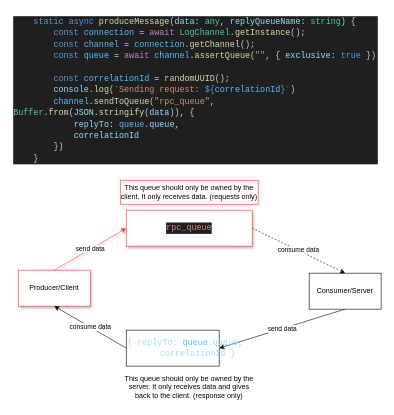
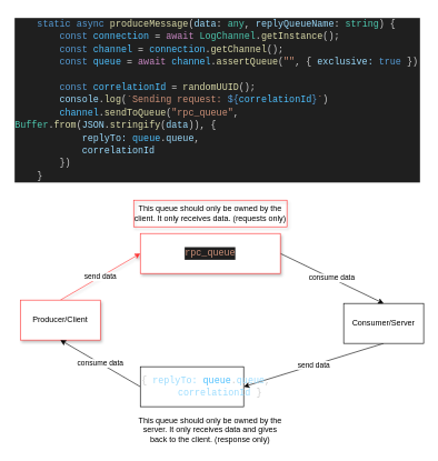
  <mxCell id="0" />
  <mxCell id="1" parent="0" />
  <mxCell id="2" value="send data" style="edgeStyle=none;html=1;exitX=0.5;exitY=0;exitDx=0;exitDy=0;entryX=0;entryY=0.5;entryDx=0;entryDy=0;strokeColor=#FF3333;shadow=1;" parent="1" source="3" target="7" edge="1"><mxGeometry relative="1" as="geometry" /></mxCell>
  <mxCell id="3" value="Producer/Client" style="rounded=0;whiteSpace=wrap;html=1;strokeColor=#FF3333;shadow=1;" parent="1" vertex="1"><mxGeometry x="30" y="450" width="120" height="60" as="geometry" /></mxCell>
  <mxCell id="4" value="send data" style="edgeStyle=none;html=1;exitX=0.5;exitY=1;exitDx=0;exitDy=0;entryX=1;entryY=0.5;entryDx=0;entryDy=0;" parent="1" source="5" target="9" edge="1"><mxGeometry relative="1" as="geometry" /></mxCell>
  <mxCell id="5" value="Consumer/Server" style="rounded=0;whiteSpace=wrap;html=1;" parent="1" vertex="1"><mxGeometry x="515" y="455" width="120" height="60" as="geometry" /></mxCell>
- <mxCell id="6" value="consume data" style="edgeStyle=none;html=1;exitX=1;exitY=0.5;exitDx=0;exitDy=0;entryX=0.5;entryY=0;entryDx=0;entryDy=0;dashed=1;" parent="1" source="7" target="5" edge="1"><mxGeometry relative="1" as="geometry" /></mxCell>
+ <mxCell id="6" value="consume data" style="edgeStyle=none;html=1;exitX=1;exitY=0.5;exitDx=0;exitDy=0;entryX=0.5;entryY=0;entryDx=0;entryDy=0;" parent="1" source="7" target="5" edge="1"><mxGeometry relative="1" as="geometry" /></mxCell>
  <mxCell id="7" value="&lt;div style=&quot;color: rgb(204, 204, 204); background-color: rgb(31, 31, 31); font-family: Consolas, &amp;quot;Courier New&amp;quot;, monospace; font-size: 14px; line-height: 19px;&quot;&gt;&lt;span style=&quot;color: rgb(206, 145, 120); text-align: left;&quot;&gt;rpc_queue&lt;/span&gt;&lt;br&gt;&lt;/div&gt;" style="rounded=0;whiteSpace=wrap;html=1;strokeColor=#FF3333;shadow=1;" parent="1" vertex="1"><mxGeometry x="210" y="350" width="210" height="60" as="geometry" /></mxCell>
  <mxCell id="8" value="consume data" style="edgeStyle=none;html=1;exitX=0;exitY=0.5;exitDx=0;exitDy=0;entryX=0.5;entryY=1;entryDx=0;entryDy=0;" parent="1" source="9" target="3" edge="1"><mxGeometry relative="1" as="geometry" /></mxCell>
  <mxCell id="9" value="&lt;div style=&quot;text-align: center; color: rgb(204, 204, 204); font-family: Consolas, &amp;quot;Courier New&amp;quot;, monospace; font-size: 14px;&quot;&gt;{&amp;nbsp;&lt;span style=&quot;background-color: initial; color: rgb(156, 220, 254);&quot;&gt;replyTo&lt;/span&gt;&lt;span style=&quot;background-color: initial; color: rgb(156, 220, 254);&quot;&gt;:&lt;/span&gt;&lt;span style=&quot;background-color: initial;&quot;&gt;&amp;nbsp;&lt;/span&gt;&lt;span style=&quot;background-color: initial; color: rgb(79, 193, 255);&quot;&gt;queue&lt;/span&gt;&lt;span style=&quot;background-color: initial;&quot;&gt;.&lt;/span&gt;&lt;span style=&quot;background-color: initial; color: rgb(156, 220, 254);&quot;&gt;queue&lt;/span&gt;&lt;span style=&quot;background-color: initial;&quot;&gt;,&lt;/span&gt;&lt;span style=&quot;background-color: initial;&quot;&gt;&amp;nbsp; &amp;nbsp; &amp;nbsp;&lt;/span&gt;&lt;span style=&quot;background-color: initial;&quot;&gt;&amp;nbsp;&lt;/span&gt;&lt;span style=&quot;background-color: initial; color: rgb(156, 220, 254);&quot;&gt;correlationId&amp;nbsp;&lt;/span&gt;&lt;span style=&quot;background-color: initial;&quot;&gt;}&lt;/span&gt;&lt;/div&gt;" style="rounded=0;whiteSpace=wrap;html=1;align=left;" parent="1" vertex="1"><mxGeometry x="210" y="550" width="155" height="60" as="geometry" /></mxCell>
  <mxCell id="10" value="This queue should only be owned by the client. It only receives data. (requests only)" style="text;html=1;strokeColor=#FF3333;fillColor=none;align=center;verticalAlign=middle;whiteSpace=wrap;rounded=0;shadow=1;" parent="1" vertex="1"><mxGeometry x="200" y="300" width="230" height="40" as="geometry" /></mxCell>
  <mxCell id="11" value="This queue should only be owned by the server. It only receives data and gives back to the client. (response only)" style="text;html=1;strokeColor=none;fillColor=none;align=center;verticalAlign=middle;whiteSpace=wrap;rounded=0;" parent="1" vertex="1"><mxGeometry x="205" y="620" width="220" height="50" as="geometry" /></mxCell>
  <mxCell id="12" value="&lt;div style=&quot;color: rgb(204, 204, 204); background-color: rgb(31, 31, 31); font-family: Consolas, &amp;quot;Courier New&amp;quot;, monospace; font-size: 14px; line-height: 19px;&quot;&gt;&lt;div&gt;&amp;nbsp; &amp;nbsp; &lt;span style=&quot;color: #569cd6;&quot;&gt;static&lt;/span&gt; &lt;span style=&quot;color: #569cd6;&quot;&gt;async&lt;/span&gt; &lt;span style=&quot;color: #dcdcaa;&quot;&gt;produceMessage&lt;/span&gt;(&lt;span style=&quot;color: #9cdcfe;&quot;&gt;data&lt;/span&gt;&lt;span style=&quot;color: #d4d4d4;&quot;&gt;:&lt;/span&gt; &lt;span style=&quot;color: #4ec9b0;&quot;&gt;any&lt;/span&gt;, &lt;span style=&quot;color: #9cdcfe;&quot;&gt;replyQueueName&lt;/span&gt;&lt;span style=&quot;color: #d4d4d4;&quot;&gt;:&lt;/span&gt; &lt;span style=&quot;color: #4ec9b0;&quot;&gt;string&lt;/span&gt;) {&lt;/div&gt;&lt;div&gt;&amp;nbsp; &amp;nbsp; &amp;nbsp; &amp;nbsp; &lt;span style=&quot;color: #569cd6;&quot;&gt;const&lt;/span&gt; &lt;span style=&quot;color: #4fc1ff;&quot;&gt;connection&lt;/span&gt; &lt;span style=&quot;color: #d4d4d4;&quot;&gt;=&lt;/span&gt; &lt;span style=&quot;color: #c586c0;&quot;&gt;await&lt;/span&gt; &lt;span style=&quot;color: #4ec9b0;&quot;&gt;LogChannel&lt;/span&gt;.&lt;span style=&quot;color: #dcdcaa;&quot;&gt;getInstance&lt;/span&gt;();&lt;/div&gt;&lt;div&gt;&amp;nbsp; &amp;nbsp; &amp;nbsp; &amp;nbsp; &lt;span style=&quot;color: #569cd6;&quot;&gt;const&lt;/span&gt; &lt;span style=&quot;color: #4fc1ff;&quot;&gt;channel&lt;/span&gt; &lt;span style=&quot;color: #d4d4d4;&quot;&gt;=&lt;/span&gt; &lt;span style=&quot;color: #4fc1ff;&quot;&gt;connection&lt;/span&gt;.&lt;span style=&quot;color: #dcdcaa;&quot;&gt;getChannel&lt;/span&gt;();&lt;/div&gt;&lt;div&gt;&amp;nbsp; &amp;nbsp; &amp;nbsp; &amp;nbsp; &lt;span style=&quot;color: #569cd6;&quot;&gt;const&lt;/span&gt; &lt;span style=&quot;color: #4fc1ff;&quot;&gt;queue&lt;/span&gt; &lt;span style=&quot;color: #d4d4d4;&quot;&gt;=&lt;/span&gt; &lt;span style=&quot;color: #c586c0;&quot;&gt;await&lt;/span&gt; &lt;span style=&quot;color: #4fc1ff;&quot;&gt;channel&lt;/span&gt;.&lt;span style=&quot;color: #dcdcaa;&quot;&gt;assertQueue&lt;/span&gt;(&lt;span style=&quot;color: #ce9178;&quot;&gt;&quot;&quot;&lt;/span&gt;, { &lt;span style=&quot;color: #9cdcfe;&quot;&gt;exclusive&lt;/span&gt;&lt;span style=&quot;color: #9cdcfe;&quot;&gt;:&lt;/span&gt; &lt;span style=&quot;color: #569cd6;&quot;&gt;true&lt;/span&gt; })&lt;/div&gt;&lt;br&gt;&lt;div&gt;&amp;nbsp; &amp;nbsp; &amp;nbsp; &amp;nbsp; &lt;span style=&quot;color: #569cd6;&quot;&gt;const&lt;/span&gt; &lt;span style=&quot;color: #4fc1ff;&quot;&gt;correlationId&lt;/span&gt; &lt;span style=&quot;color: #d4d4d4;&quot;&gt;=&lt;/span&gt; &lt;span style=&quot;color: #dcdcaa;&quot;&gt;randomUUID&lt;/span&gt;();&lt;/div&gt;&lt;div&gt;&amp;nbsp; &amp;nbsp; &amp;nbsp; &amp;nbsp; &lt;span style=&quot;color: #9cdcfe;&quot;&gt;console&lt;/span&gt;.&lt;span style=&quot;color: #dcdcaa;&quot;&gt;log&lt;/span&gt;(&lt;span style=&quot;color: #ce9178;&quot;&gt;`Sending request: &lt;/span&gt;&lt;span style=&quot;color: #569cd6;&quot;&gt;${&lt;/span&gt;&lt;span style=&quot;color: #4fc1ff;&quot;&gt;correlationId&lt;/span&gt;&lt;span style=&quot;color: #569cd6;&quot;&gt;}&lt;/span&gt;&lt;span style=&quot;color: #ce9178;&quot;&gt;`&lt;/span&gt;)&lt;/div&gt;&lt;div&gt;&amp;nbsp; &amp;nbsp; &amp;nbsp; &amp;nbsp; &lt;span style=&quot;color: #4fc1ff;&quot;&gt;channel&lt;/span&gt;.&lt;span style=&quot;color: #dcdcaa;&quot;&gt;sendToQueue&lt;/span&gt;(&lt;span style=&quot;color: #ce9178;&quot;&gt;&quot;rpc_queue&quot;&lt;/span&gt;, &lt;span style=&quot;color: #4ec9b0;&quot;&gt;Buffer&lt;/span&gt;.&lt;span style=&quot;color: #dcdcaa;&quot;&gt;from&lt;/span&gt;(&lt;span style=&quot;color: #9cdcfe;&quot;&gt;JSON&lt;/span&gt;.&lt;span style=&quot;color: #dcdcaa;&quot;&gt;stringify&lt;/span&gt;(&lt;span style=&quot;color: #9cdcfe;&quot;&gt;data&lt;/span&gt;)), {&lt;/div&gt;&lt;div&gt;&amp;nbsp; &amp;nbsp; &amp;nbsp; &amp;nbsp; &amp;nbsp; &amp;nbsp; &lt;span style=&quot;color: #9cdcfe;&quot;&gt;replyTo&lt;/span&gt;&lt;span style=&quot;color: #9cdcfe;&quot;&gt;:&lt;/span&gt; &lt;span style=&quot;color: #4fc1ff;&quot;&gt;queue&lt;/span&gt;.&lt;span style=&quot;color: #9cdcfe;&quot;&gt;queue&lt;/span&gt;,&lt;/div&gt;&lt;div&gt;&amp;nbsp; &amp;nbsp; &amp;nbsp; &amp;nbsp; &amp;nbsp; &amp;nbsp; &lt;span style=&quot;color: #9cdcfe;&quot;&gt;correlationId&lt;/span&gt;&lt;/div&gt;&lt;div&gt;&amp;nbsp; &amp;nbsp; &amp;nbsp; &amp;nbsp; })&lt;/div&gt;&lt;div&gt;&amp;nbsp; &amp;nbsp; }&lt;/div&gt;&lt;/div&gt;" style="text;html=1;strokeColor=none;fillColor=none;align=left;verticalAlign=middle;whiteSpace=wrap;rounded=0;shadow=1;" parent="1" vertex="1"><mxGeometry x="20" y="20" width="610" height="260" as="geometry" /></mxCell>
